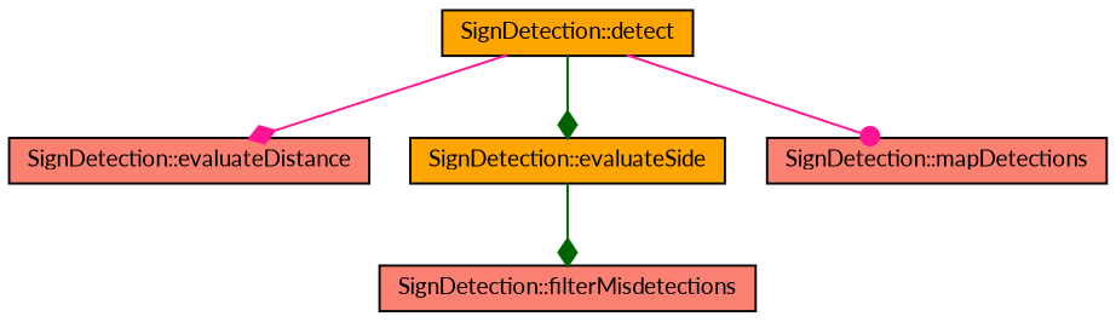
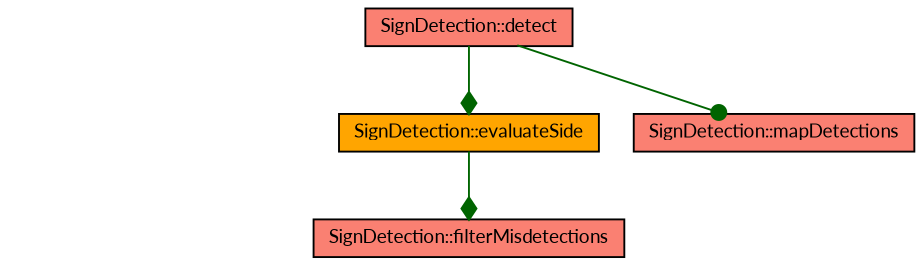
  digraph {
    fontname=Lato
    rankdir=TB
    node [color=black fillcolor=salmon fontname=Lato fontsize=10 shape=record style=filled]
    edge [arrowhead=diamond color=deeppink fontname=Lato fontsize=10 labelfontname=Helvetica labelfontsize=10 style=solid]
-   n1 [fillcolor=orange fontcolor=black height=0.2 label="SignDetection::detect" width=0.4]
-   n2 [height=0.2 label="SignDetection::evaluateDistance" width=0.4]
+   n1 [fontcolor=black height=0.2 label="SignDetection::detect" width=0.4]
    n3 [fillcolor=orange height=0.2 label="SignDetection::evaluateSide" width=0.4]
    n4 [height=0.2 label="SignDetection::mapDetections" width=0.4]
    n5 [height=0.2 label="SignDetection::filterMisdetections" width=0.4]
-   n1 -> n2
    n1 -> n3 [color=darkgreen]
-   n1 -> n4 [arrowhead=dot]
+   n1 -> n4 [arrowhead=dot color=darkgreen]
    n3 -> n5 [color=darkgreen]
  }
